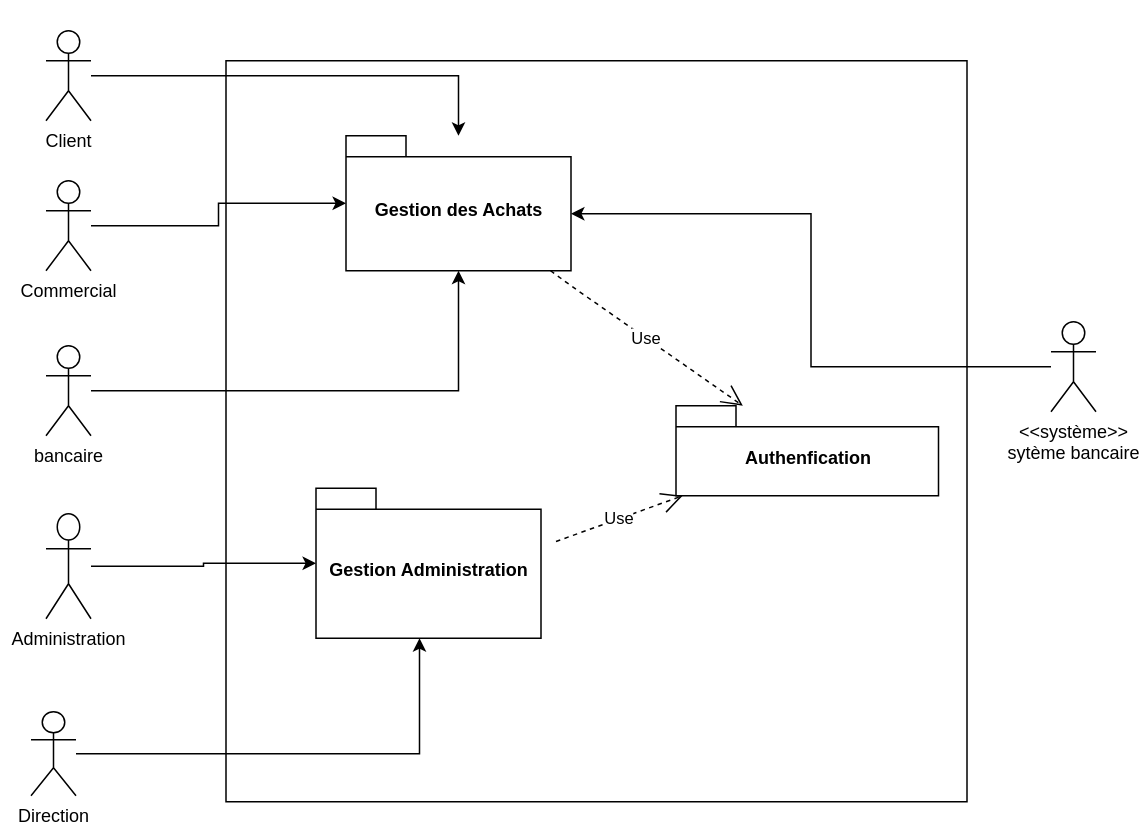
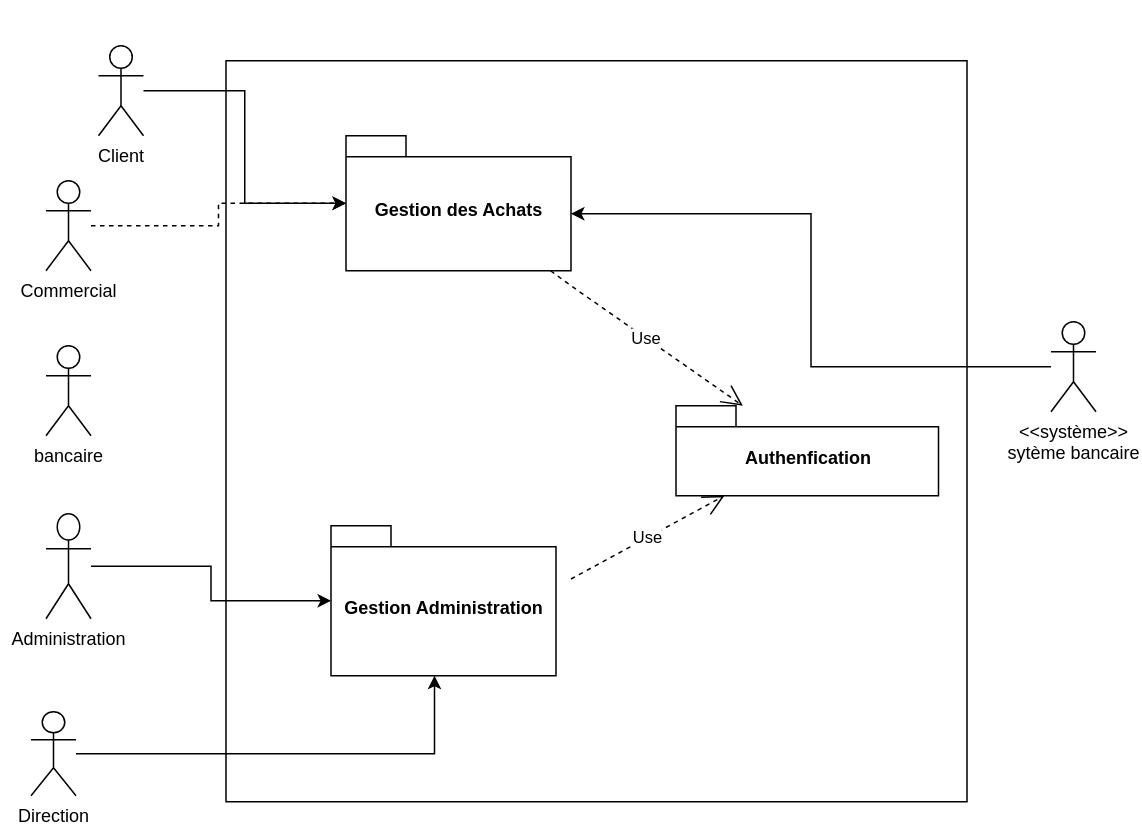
  <mxCell id="0" />
  <mxCell id="1" parent="0" />
  <mxCell id="2" value="" style="whiteSpace=wrap;html=1;aspect=fixed;" vertex="1" parent="1"><mxGeometry x="150" y="40" width="494" height="494" as="geometry" /></mxCell>
  <mxCell id="3" value="Gestion des Achats" style="shape=folder;fontStyle=1;spacingTop=10;tabWidth=40;tabHeight=14;tabPosition=left;html=1;" vertex="1" parent="1"><mxGeometry x="230" y="90" width="150" height="90" as="geometry" /></mxCell>
  <mxCell id="4" value="Authenfication" style="shape=folder;fontStyle=1;spacingTop=10;tabWidth=40;tabHeight=14;tabPosition=left;html=1;" vertex="1" parent="1"><mxGeometry x="450" y="270" width="175" height="60" as="geometry" /></mxCell>
- <mxCell id="5" value="Gestion Administration" style="shape=folder;fontStyle=1;spacingTop=10;tabWidth=40;tabHeight=14;tabPosition=left;html=1;" vertex="1" parent="1"><mxGeometry x="210" y="325" width="150" height="100" as="geometry" /></mxCell>
+ <mxCell id="5" value="Gestion Administration" style="shape=folder;fontStyle=1;spacingTop=10;tabWidth=40;tabHeight=14;tabPosition=left;html=1;" vertex="1" parent="1"><mxGeometry x="220" y="350" width="150" height="100" as="geometry" /></mxCell>
  <mxCell id="6" value="Use" style="endArrow=open;endSize=12;dashed=1;html=1;exitX=0;exitY=0;exitDx=160;exitDy=35.5;exitPerimeter=0;" edge="1" parent="1" source="5" target="4"><mxGeometry width="160" relative="1" as="geometry"><mxPoint x="280" y="310" as="sourcePoint" /><mxPoint x="440" y="310" as="targetPoint" /></mxGeometry></mxCell>
  <mxCell id="7" value="Use" style="endArrow=open;endSize=12;dashed=1;html=1;" edge="1" parent="1" source="3" target="4"><mxGeometry width="160" relative="1" as="geometry"><mxPoint x="280" y="310" as="sourcePoint" /><mxPoint x="440" y="310" as="targetPoint" /><Array as="points"><mxPoint x="380" y="190" /></Array></mxGeometry></mxCell>
  <mxCell id="8" style="edgeStyle=orthogonalEdgeStyle;rounded=0;orthogonalLoop=1;jettySize=auto;html=1;entryX=0;entryY=0;entryDx=150;entryDy=52;entryPerimeter=0;" edge="1" parent="1" source="9" target="3"><mxGeometry relative="1" as="geometry" /></mxCell>
  <mxCell id="9" value="&amp;lt;&amp;lt;système&amp;gt;&amp;gt;&lt;br&gt;sytème bancaire" style="shape=umlActor;verticalLabelPosition=bottom;labelBackgroundColor=#ffffff;verticalAlign=top;html=1;" vertex="1" parent="1"><mxGeometry x="700" y="214" width="30" height="60" as="geometry" /></mxCell>
  <mxCell id="10" style="edgeStyle=orthogonalEdgeStyle;rounded=0;orthogonalLoop=1;jettySize=auto;html=1;" edge="1" parent="1" source="11" target="3"><mxGeometry relative="1" as="geometry" /></mxCell>
- <mxCell id="11" value="Client" style="shape=umlActor;verticalLabelPosition=bottom;labelBackgroundColor=#ffffff;verticalAlign=top;html=1;" vertex="1" parent="1"><mxGeometry x="30" y="20" width="30" height="60" as="geometry" /></mxCell>
- <mxCell id="12" style="edgeStyle=orthogonalEdgeStyle;rounded=0;orthogonalLoop=1;jettySize=auto;html=1;" edge="1" parent="1" source="13" target="3"><mxGeometry relative="1" as="geometry" /></mxCell>
+ <mxCell id="11" value="Client" style="shape=umlActor;verticalLabelPosition=bottom;labelBackgroundColor=#ffffff;verticalAlign=top;html=1;" vertex="1" parent="1"><mxGeometry x="65" y="30" width="30" height="60" as="geometry" /></mxCell>
+ <mxCell id="12" style="edgeStyle=orthogonalEdgeStyle;rounded=0;orthogonalLoop=1;jettySize=auto;html=1;dashed=1;" edge="1" parent="1" source="13" target="3"><mxGeometry relative="1" as="geometry" /></mxCell>
  <mxCell id="13" value="Commercial" style="shape=umlActor;verticalLabelPosition=bottom;labelBackgroundColor=#ffffff;verticalAlign=top;html=1;" vertex="1" parent="1"><mxGeometry x="30" y="120" width="30" height="60" as="geometry" /></mxCell>
- <mxCell id="14" style="edgeStyle=orthogonalEdgeStyle;rounded=0;orthogonalLoop=1;jettySize=auto;html=1;" edge="1" parent="1" source="15" target="3"><mxGeometry relative="1" as="geometry" /></mxCell>
  <mxCell id="15" value="bancaire" style="shape=umlActor;verticalLabelPosition=bottom;labelBackgroundColor=#ffffff;verticalAlign=top;html=1;" vertex="1" parent="1"><mxGeometry x="30" y="230" width="30" height="60" as="geometry" /></mxCell>
  <mxCell id="16" style="edgeStyle=orthogonalEdgeStyle;rounded=0;orthogonalLoop=1;jettySize=auto;html=1;" edge="1" parent="1" source="17" target="5"><mxGeometry relative="1" as="geometry" /></mxCell>
  <mxCell id="17" value="Administration" style="shape=umlActor;verticalLabelPosition=bottom;labelBackgroundColor=#ffffff;verticalAlign=top;html=1;outlineConnect=0;" vertex="1" parent="1"><mxGeometry x="30" y="342" width="30" height="70" as="geometry" /></mxCell>
  <mxCell id="18" value="" style="edgeStyle=orthogonalEdgeStyle;rounded=0;orthogonalLoop=1;jettySize=auto;html=1;entryX=0.46;entryY=1;entryDx=0;entryDy=0;entryPerimeter=0;" edge="1" parent="1" source="19" target="5"><mxGeometry relative="1" as="geometry"><mxPoint x="110" y="528" as="targetPoint" /></mxGeometry></mxCell>
  <mxCell id="19" value="Direction" style="shape=umlActor;verticalLabelPosition=bottom;labelBackgroundColor=#ffffff;verticalAlign=top;html=1;" vertex="1" parent="1"><mxGeometry x="20" y="474" width="30" height="56" as="geometry" /></mxCell>
